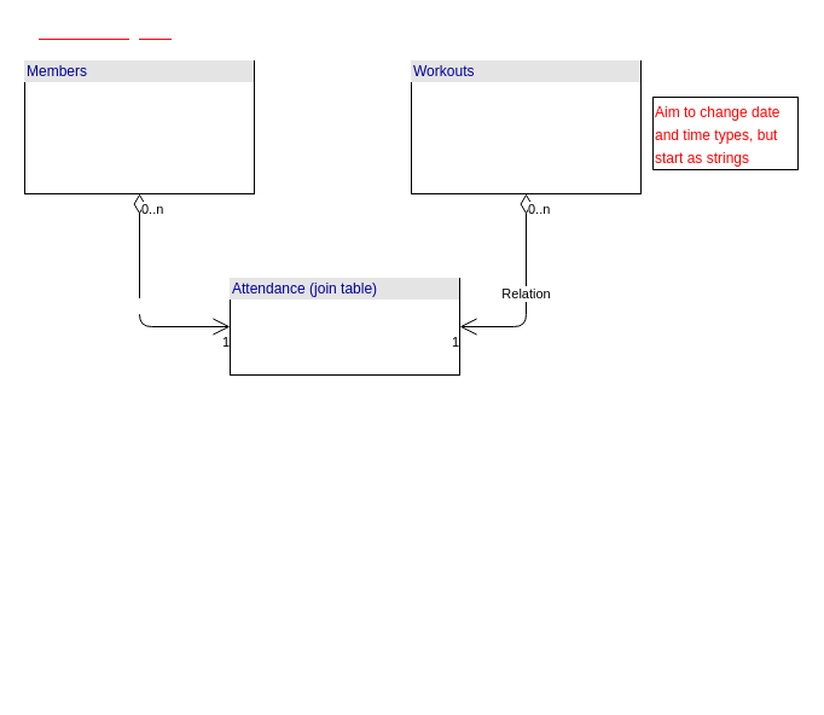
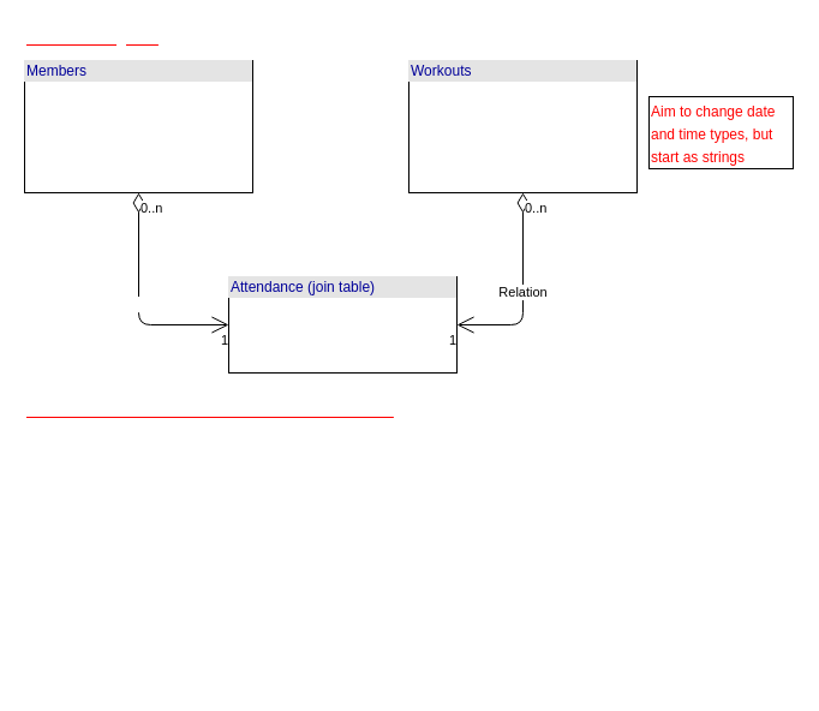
  <mxCell id="0" />
  <mxCell id="1" parent="0" />
  <mxCell id="2" value="&lt;div style=&quot;box-sizing: border-box ; width: 100% ; background: #e4e4e4 ; padding: 2px&quot;&gt;&lt;font color=&quot;#000099&quot;&gt;Members&lt;/font&gt;&lt;/div&gt;&lt;table style=&quot;width: 100% ; font-size: 1em&quot; cellpadding=&quot;2&quot; cellspacing=&quot;0&quot;&gt;&lt;tbody&gt;&lt;tr&gt;&lt;td&gt;&lt;font color=&quot;#ffffff&quot;&gt;PK&lt;/font&gt;&lt;/td&gt;&lt;td&gt;&lt;font color=&quot;#ffffff&quot;&gt;id SERIAL&lt;/font&gt;&lt;/td&gt;&lt;/tr&gt;&lt;tr&gt;&lt;td&gt;&lt;br&gt;&lt;/td&gt;&lt;td&gt;&lt;font color=&quot;#ffffff&quot;&gt;first_name VARCHAR(255)&lt;/font&gt;&lt;/td&gt;&lt;/tr&gt;&lt;tr&gt;&lt;td&gt;&lt;/td&gt;&lt;td&gt;&lt;font color=&quot;#ffffff&quot;&gt;last_name VARCHAR(255)&lt;br&gt;gender VARCHAR(255)&lt;br&gt;age INT&lt;/font&gt;&lt;/td&gt;&lt;/tr&gt;&lt;/tbody&gt;&lt;/table&gt;" style="verticalAlign=top;align=left;overflow=fill;html=1;fontColor=#FF0000;" vertex="1" parent="1"><mxGeometry x="20" y="50" width="190" height="110" as="geometry" /></mxCell>
  <mxCell id="3" value="&lt;div style=&quot;box-sizing: border-box ; width: 100% ; background: #e4e4e4 ; padding: 2px&quot;&gt;&lt;font color=&quot;#000099&quot;&gt;Workouts&lt;/font&gt;&lt;/div&gt;&lt;table style=&quot;width: 100% ; font-size: 1em&quot; cellpadding=&quot;2&quot; cellspacing=&quot;0&quot;&gt;&lt;tbody&gt;&lt;tr&gt;&lt;td&gt;&lt;font color=&quot;#ffffff&quot;&gt;PK&lt;/font&gt;&lt;/td&gt;&lt;td&gt;&lt;font color=&quot;#ffffff&quot;&gt;id SERIAL&lt;/font&gt;&lt;/td&gt;&lt;/tr&gt;&lt;tr&gt;&lt;td&gt;&lt;br&gt;&lt;/td&gt;&lt;td&gt;&lt;font color=&quot;#ffffff&quot;&gt;name VARCHAR(255)&lt;br&gt;category VARCHAR(255)&lt;/font&gt;&lt;/td&gt;&lt;/tr&gt;&lt;tr&gt;&lt;td&gt;&lt;/td&gt;&lt;td&gt;&lt;font color=&quot;#ffffff&quot;&gt;date VARCHAR(255)&lt;br&gt;time VARCHAR(255)&lt;/font&gt;&lt;/td&gt;&lt;/tr&gt;&lt;/tbody&gt;&lt;/table&gt;" style="verticalAlign=top;align=left;overflow=fill;html=1;fontColor=#FF0000;" vertex="1" parent="1"><mxGeometry x="340" y="50" width="190" height="110" as="geometry" /></mxCell>
  <mxCell id="4" value="&lt;div style=&quot;box-sizing: border-box ; width: 100% ; background: #e4e4e4 ; padding: 2px&quot;&gt;&lt;font color=&quot;#000099&quot;&gt;Attendance (join table)&lt;/font&gt;&lt;/div&gt;&lt;table style=&quot;width: 100% ; font-size: 1em&quot; cellpadding=&quot;2&quot; cellspacing=&quot;0&quot;&gt;&lt;tbody&gt;&lt;tr&gt;&lt;td&gt;&lt;font color=&quot;#ffffff&quot;&gt;PK&lt;/font&gt;&lt;/td&gt;&lt;td&gt;&lt;font color=&quot;#ffffff&quot;&gt;id SERIAL&lt;/font&gt;&lt;/td&gt;&lt;/tr&gt;&lt;tr&gt;&lt;td&gt;&lt;font color=&quot;#ffffff&quot;&gt;FK&lt;br&gt;FK&lt;/font&gt;&lt;/td&gt;&lt;td&gt;&lt;font color=&quot;#ffffff&quot;&gt;member_id INT&lt;br&gt;workout_id INT&lt;/font&gt;&lt;/td&gt;&lt;/tr&gt;&lt;tr&gt;&lt;td&gt;&lt;/td&gt;&lt;td&gt;&lt;font color=&quot;#ffffff&quot;&gt;&lt;br&gt;&lt;/font&gt;&lt;/td&gt;&lt;/tr&gt;&lt;/tbody&gt;&lt;/table&gt;" style="verticalAlign=top;align=left;overflow=fill;html=1;fontColor=#FF0000;" vertex="1" parent="1"><mxGeometry x="190" y="230" width="190" height="80" as="geometry" /></mxCell>
  <mxCell id="5" value="Relation" style="endArrow=open;html=1;endSize=12;startArrow=diamondThin;startSize=14;startFill=0;edgeStyle=orthogonalEdgeStyle;exitX=0.5;exitY=1;exitDx=0;exitDy=0;entryX=0;entryY=0.5;entryDx=0;entryDy=0;fontColor=#FFFFFF;" edge="1" parent="1" source="2" target="4"><mxGeometry relative="1" as="geometry"><mxPoint x="70" y="200" as="sourcePoint" /><mxPoint x="230" y="200" as="targetPoint" /></mxGeometry></mxCell>
  <mxCell id="6" value="0..n" style="edgeLabel;resizable=0;html=1;align=left;verticalAlign=top;" connectable="0" vertex="1" parent="5"><mxGeometry x="-1" relative="1" as="geometry" /></mxCell>
  <mxCell id="7" value="1" style="edgeLabel;resizable=0;html=1;align=right;verticalAlign=top;" connectable="0" vertex="1" parent="5"><mxGeometry x="1" relative="1" as="geometry" /></mxCell>
  <mxCell id="8" value="Relation" style="endArrow=open;html=1;endSize=12;startArrow=diamondThin;startSize=14;startFill=0;edgeStyle=orthogonalEdgeStyle;exitX=0.5;exitY=1;exitDx=0;exitDy=0;entryX=1;entryY=0.5;entryDx=0;entryDy=0;" edge="1" parent="1" source="3" target="4"><mxGeometry relative="1" as="geometry"><mxPoint x="410" y="190" as="sourcePoint" /><mxPoint x="570" y="190" as="targetPoint" /></mxGeometry></mxCell>
  <mxCell id="9" value="0..n" style="edgeLabel;resizable=0;html=1;align=left;verticalAlign=top;" connectable="0" vertex="1" parent="8"><mxGeometry x="-1" relative="1" as="geometry" /></mxCell>
  <mxCell id="10" value="1" style="edgeLabel;resizable=0;html=1;align=right;verticalAlign=top;" connectable="0" vertex="1" parent="8"><mxGeometry x="1" relative="1" as="geometry" /></mxCell>
- <mxCell id="11" value="&lt;font color=&quot;#ffffff&quot; style=&quot;font-size: 16px;&quot;&gt;MVP db layout&lt;/font&gt;" style="text;html=1;align=left;verticalAlign=middle;resizable=0;points=[];autosize=1;fontColor=#FF0000;fontStyle=5;fontSize=16;" vertex="1" parent="1"><mxGeometry x="30" y="15" width="130" height="20" as="geometry" /></mxCell>
+ <mxCell id="11" value="&lt;font color=&quot;#ffffff&quot; style=&quot;font-size: 16px;&quot;&gt;MVP db layout&lt;/font&gt;" style="text;html=1;align=left;verticalAlign=middle;resizable=0;points=[];autosize=1;fontColor=#FF0000;fontStyle=5;fontSize=16;" vertex="1" parent="1"><mxGeometry x="20" y="20" width="130" height="20" as="geometry" /></mxCell>
+ <mxCell id="12" value="&lt;font color=&quot;#ffffff&quot; style=&quot;font-size: 16px&quot;&gt;Possible extension alterations/additions&lt;/font&gt;" style="text;html=1;align=left;verticalAlign=middle;resizable=0;points=[];autosize=1;fontColor=#FF0000;fontStyle=5;fontSize=16;" vertex="1" parent="1"><mxGeometry x="20" y="330" width="320" height="20" as="geometry" /></mxCell>
  <mxCell id="13" value="&lt;ul&gt;&lt;li&gt;&lt;font style=&quot;font-size: 12px&quot;&gt;Memberships: - add membership field to members. Add membership requirement to classes.&lt;/font&gt;&lt;/li&gt;&lt;li&gt;&lt;span style=&quot;font-size: 12px&quot;&gt;Maximum class capacity&lt;/span&gt;&lt;/li&gt;&lt;li&gt;&lt;font style=&quot;font-size: 12px&quot;&gt;Add coaches table: - One to many relationship between classes and coaches&lt;br&gt;(1 coach per class, but coaches can lead multiple classes)&lt;/font&gt;&lt;/li&gt;&lt;li&gt;&lt;font style=&quot;font-size: 12px&quot;&gt;Filter classes by date/time?&lt;/font&gt;&lt;/li&gt;&lt;li&gt;&lt;font style=&quot;font-size: 12px&quot;&gt;Age restricted classes? (kids, seniors?)&lt;/font&gt;&lt;/li&gt;&lt;li&gt;&lt;span style=&quot;font-size: 12px&quot;&gt;Active/deactivated members? Deactivate if showing covid symptoms?&lt;/span&gt;&lt;/li&gt;&lt;li&gt;&lt;span style=&quot;font-size: 12px&quot;&gt;Pay for memberships and/or certain classes?&lt;/span&gt;&lt;/li&gt;&lt;/ul&gt;" style="text;html=1;align=left;verticalAlign=middle;resizable=0;points=[];autosize=1;fontSize=16;fontColor=#FFFFFF;" vertex="1" parent="1"><mxGeometry x="20" y="330" width="550" height="240" as="geometry" /></mxCell>
  <mxCell id="14" value="&lt;span style=&quot;font-size: 12px ; text-align: center&quot;&gt;&lt;font color=&quot;#ff0000&quot;&gt;Aim to change date and time types, but start as strings&lt;/font&gt;&lt;/span&gt;" style="whiteSpace=wrap;html=1;fontSize=16;fontColor=#FFFFFF;align=left;" vertex="1" parent="1"><mxGeometry x="540" y="80" width="120" height="60" as="geometry" /></mxCell>
